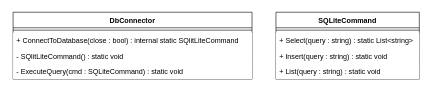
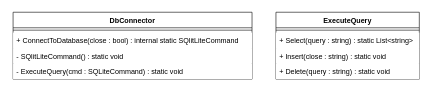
  <mxCell id="0" />
  <mxCell id="1" parent="0" />
  <mxCell id="2" value="DbConnector" style="swimlane;fontStyle=1;align=center;verticalAlign=top;childLayout=stackLayout;horizontal=1;startSize=26;horizontalStack=0;resizeParent=1;resizeParentMax=0;resizeLast=0;collapsible=1;marginBottom=0;fillColor=#ffffff;" vertex="1" parent="1"><mxGeometry x="20" y="20" width="400" height="112" as="geometry" /></mxCell>
  <mxCell id="3" value="" style="line;strokeWidth=1;fillColor=#ffffff;align=left;verticalAlign=middle;spacingTop=-1;spacingLeft=3;spacingRight=3;rotatable=0;labelPosition=right;points=[];portConstraint=eastwest;" vertex="1" parent="2"><mxGeometry y="26" width="400" height="8" as="geometry" /></mxCell>
  <mxCell id="4" value="+ ConnectToDatabase(close : bool) : internal static SQlitLiteCommand" style="text;strokeColor=none;fillColor=#ffffff;align=left;verticalAlign=top;spacingLeft=4;spacingRight=4;overflow=hidden;rotatable=0;points=[[0,0.5],[1,0.5]];portConstraint=eastwest;" vertex="1" parent="2"><mxGeometry y="34" width="400" height="26" as="geometry" /></mxCell>
  <mxCell id="5" value="- SQlitLiteCommand() : static void" style="text;strokeColor=none;fillColor=#ffffff;align=left;verticalAlign=top;spacingLeft=4;spacingRight=4;overflow=hidden;rotatable=0;points=[[0,0.5],[1,0.5]];portConstraint=eastwest;" vertex="1" parent="2"><mxGeometry y="60" width="400" height="26" as="geometry" /></mxCell>
  <mxCell id="6" value="- ExecuteQuery(cmd : SQLiteCommand) : static void" style="text;strokeColor=none;fillColor=#ffffff;align=left;verticalAlign=top;spacingLeft=4;spacingRight=4;overflow=hidden;rotatable=0;points=[[0,0.5],[1,0.5]];portConstraint=eastwest;" vertex="1" parent="2"><mxGeometry y="86" width="400" height="26" as="geometry" /></mxCell>
- <mxCell id="7" value="SQLiteCommand" style="swimlane;fontStyle=1;align=center;verticalAlign=top;childLayout=stackLayout;horizontal=1;startSize=26;horizontalStack=0;resizeParent=1;resizeParentMax=0;resizeLast=0;collapsible=1;marginBottom=0;fillColor=#ffffff;" vertex="1" parent="1"><mxGeometry x="460" y="20" width="240" height="112" as="geometry" /></mxCell>
+ <mxCell id="7" value="ExecuteQuery" style="swimlane;fontStyle=1;align=center;verticalAlign=top;childLayout=stackLayout;horizontal=1;startSize=26;horizontalStack=0;resizeParent=1;resizeParentMax=0;resizeLast=0;collapsible=1;marginBottom=0;fillColor=#ffffff;" vertex="1" parent="1"><mxGeometry x="460" y="20" width="240" height="112" as="geometry" /></mxCell>
  <mxCell id="8" value="" style="line;strokeWidth=1;fillColor=#ffffff;align=left;verticalAlign=middle;spacingTop=-1;spacingLeft=3;spacingRight=3;rotatable=0;labelPosition=right;points=[];portConstraint=eastwest;" vertex="1" parent="7"><mxGeometry y="26" width="240" height="8" as="geometry" /></mxCell>
  <mxCell id="9" value="+ Select(query : string) : static List&lt;string&gt;" style="text;strokeColor=none;fillColor=#ffffff;align=left;verticalAlign=top;spacingLeft=4;spacingRight=4;overflow=hidden;rotatable=0;points=[[0,0.5],[1,0.5]];portConstraint=eastwest;" vertex="1" parent="7"><mxGeometry y="34" width="240" height="26" as="geometry" /></mxCell>
- <mxCell id="10" value="+ Insert(query : string) : static void" style="text;strokeColor=none;fillColor=#ffffff;align=left;verticalAlign=top;spacingLeft=4;spacingRight=4;overflow=hidden;rotatable=0;points=[[0,0.5],[1,0.5]];portConstraint=eastwest;" vertex="1" parent="7"><mxGeometry y="60" width="240" height="26" as="geometry" /></mxCell>
- <mxCell id="11" value="+ List(query : string) : static void" style="text;strokeColor=none;fillColor=#ffffff;align=left;verticalAlign=top;spacingLeft=4;spacingRight=4;overflow=hidden;rotatable=0;points=[[0,0.5],[1,0.5]];portConstraint=eastwest;" vertex="1" parent="7"><mxGeometry y="86" width="240" height="26" as="geometry" /></mxCell>
+ <mxCell id="10" value="+ Insert(close : string) : static void" style="text;strokeColor=none;fillColor=#ffffff;align=left;verticalAlign=top;spacingLeft=4;spacingRight=4;overflow=hidden;rotatable=0;points=[[0,0.5],[1,0.5]];portConstraint=eastwest;" vertex="1" parent="7"><mxGeometry y="60" width="240" height="26" as="geometry" /></mxCell>
+ <mxCell id="11" value="+ Delete(query : string) : static void" style="text;strokeColor=none;fillColor=#ffffff;align=left;verticalAlign=top;spacingLeft=4;spacingRight=4;overflow=hidden;rotatable=0;points=[[0,0.5],[1,0.5]];portConstraint=eastwest;" vertex="1" parent="7"><mxGeometry y="86" width="240" height="26" as="geometry" /></mxCell>
